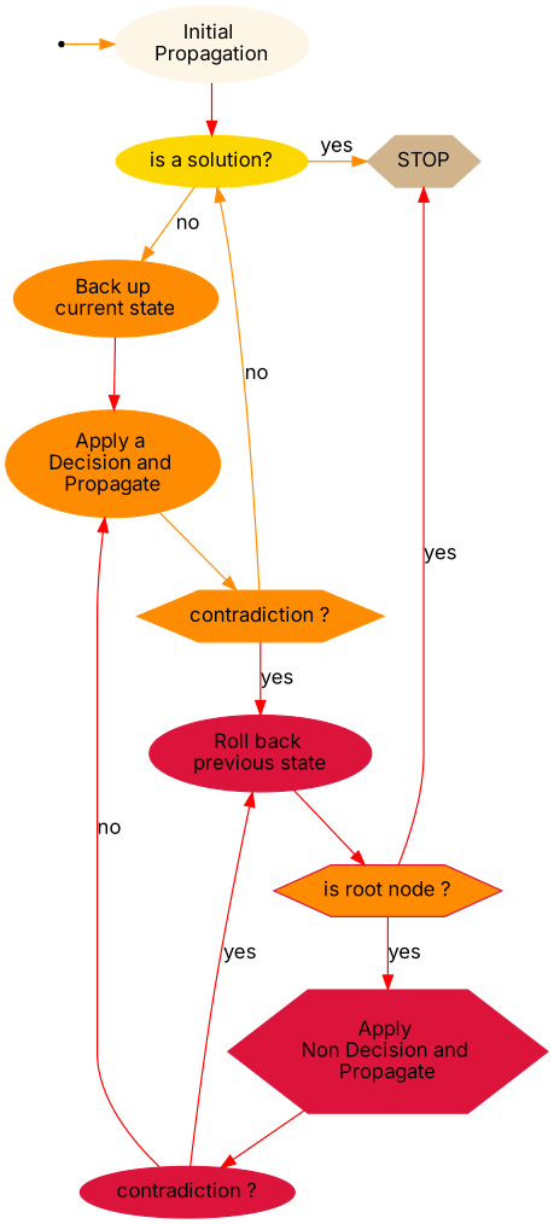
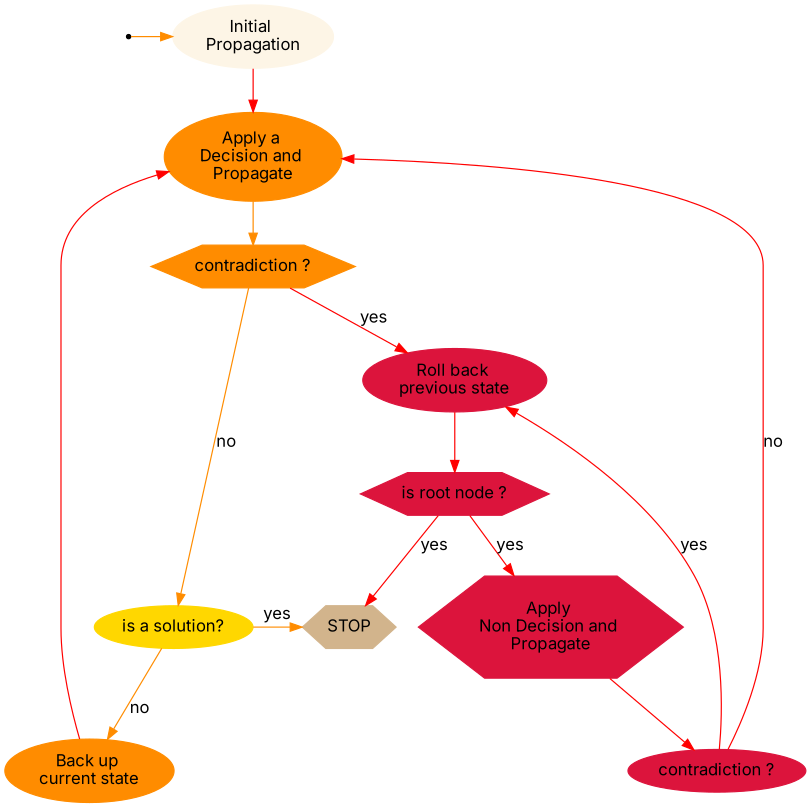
  digraph {
    fontname=Inter
    node [fontname=Inter shape=ellipse color=crimson style=filled]
    edge [color=red fontname=Inter]
    out1 [shape=point color="" style=""]
    n2 [color=oldlace label="Initial \nPropagation"]
    n3 [color=gold label="is a solution?"]
    n4 [color=tan label=STOP shape=hexagon]
    n5 [color=darkorange label="Back up \ncurrent state"]
    n6 [color=darkorange label="Apply a \nDecision and \nPropagate"]
    n7 [color=darkorange label="contradiction ?" shape=hexagon]
    n8 [label="Roll back \nprevious state"]
-   n9 [label="is root node ?" shape=hexagon fillcolor=darkorange]
+   n9 [label="is root node ?" shape=hexagon]
    n10 [label="Apply \nNon Decision and \nPropagate" shape=hexagon]
    n11 [label="contradiction ?"]
    subgraph sub_1 {
      rank=same
      out1
      n2
    }
    subgraph sub_2 {
      rank=same
      n3
      n4
    }
    out1 -> n2 [color=darkorange]
-   n2 -> n3
+   n2 -> n6
    n3 -> n4 [color=darkorange label=yes]
    n3 -> n5 [color=darkorange label=no]
    n5 -> n6
    n6 -> n7 [color=darkorange]
    n7 -> n3 [color=darkorange label=no]
    n7 -> n8 [label=yes]
    n8 -> n9
    n9 -> n4 [label=yes]
    n9 -> n10 [label=yes]
    n10 -> n11
    n11 -> n6 [label=no]
    n11 -> n8 [label=yes]
  }
